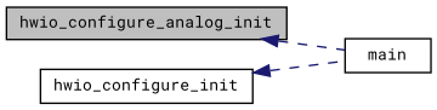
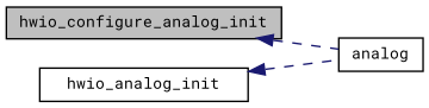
  digraph {
    fontname="Roboto Mono"
    rankdir=LR
    node [color=black fillcolor=white fontname="Roboto Mono" fontsize=10 shape=record style=filled]
    edge [color=midnightblue dir=back fontname="Roboto Mono" fontsize=10 labelfontname=Helvetica labelfontsize=10 style=dashed]
    n1 [fillcolor=grey75 fontcolor=black height=0.2 label=hwio_configure_analog_init width=0.4]
-   n2 [height=0.2 label=main width=0.4]
-   n3 [height=0.2 label=hwio_configure_init width=0.4]
+   n2 [height=0.2 label=analog width=0.4]
+   n3 [height=0.2 label=hwio_analog_init width=0.4]
    n1 -> n2
    n3 -> n2
  }
